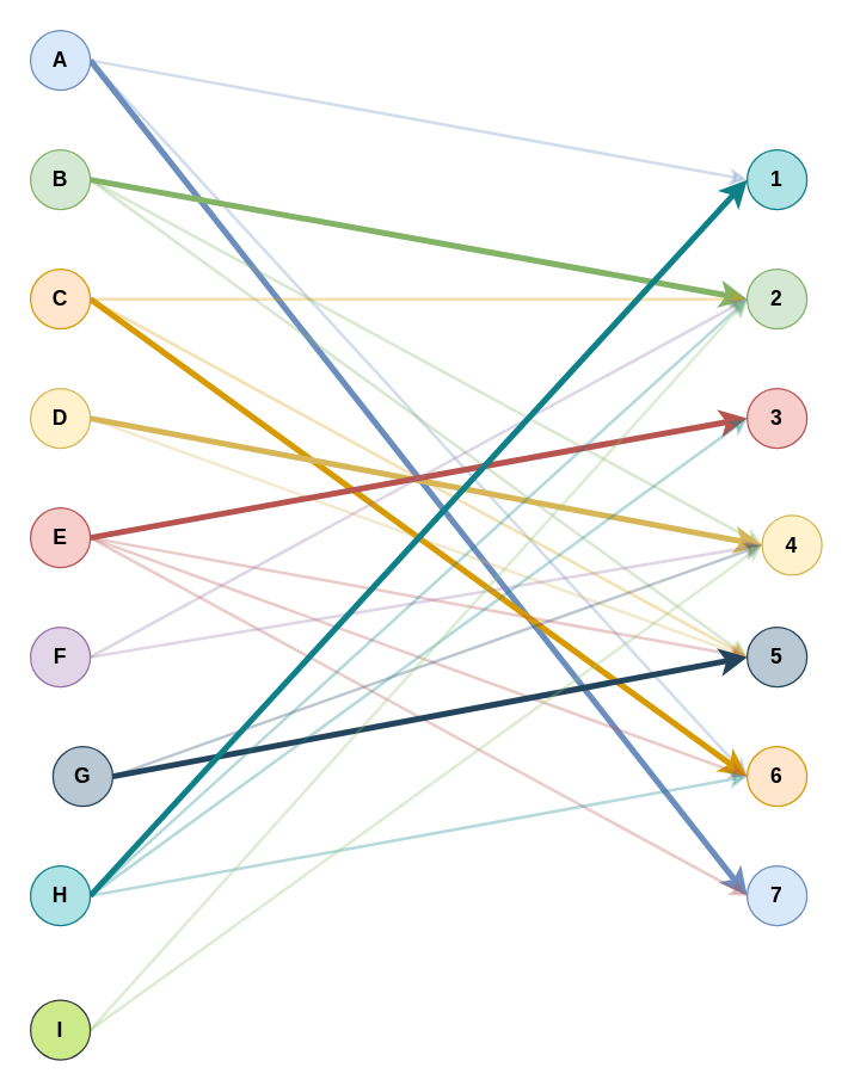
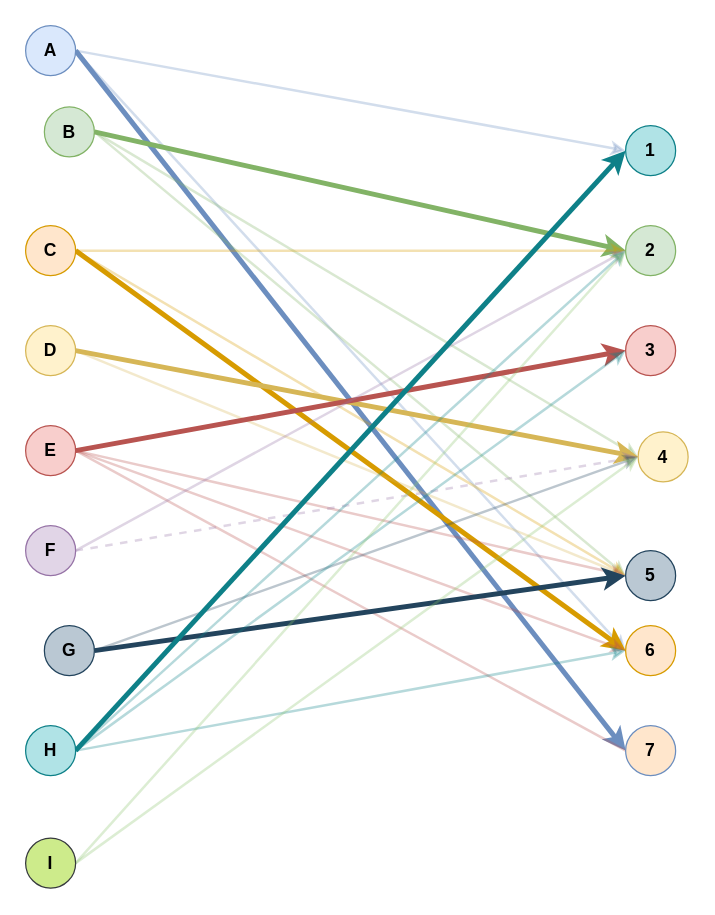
  <mxCell id="0" />
  <mxCell id="1" parent="0" />
  <mxCell id="2" style="rounded=0;orthogonalLoop=1;jettySize=auto;html=1;exitX=1;exitY=0.5;exitDx=0;exitDy=0;entryX=0;entryY=0.5;entryDx=0;entryDy=0;opacity=30;fillColor=#dae8fc;strokeColor=#6c8ebf;strokeWidth=2;" edge="1" parent="1" source="5" target="36"><mxGeometry relative="1" as="geometry" /></mxCell>
  <mxCell id="3" style="edgeStyle=none;rounded=0;orthogonalLoop=1;jettySize=auto;html=1;exitX=1;exitY=0.5;exitDx=0;exitDy=0;entryX=0;entryY=0.5;entryDx=0;entryDy=0;opacity=30;fillColor=#dae8fc;strokeColor=#6c8ebf;strokeWidth=2;" edge="1" parent="1" source="5" target="41"><mxGeometry relative="1" as="geometry" /></mxCell>
  <mxCell id="4" style="edgeStyle=none;rounded=0;orthogonalLoop=1;jettySize=auto;html=1;exitX=1;exitY=0.5;exitDx=0;exitDy=0;entryX=0;entryY=0.5;entryDx=0;entryDy=0;fillColor=#dae8fc;strokeColor=#6c8ebf;strokeWidth=4;" edge="1" parent="1" source="5" target="42"><mxGeometry relative="1" as="geometry" /></mxCell>
  <mxCell id="5" value="&lt;b&gt;&lt;font style=&quot;font-size: 14px&quot;&gt;A&lt;/font&gt;&lt;/b&gt;" style="ellipse;whiteSpace=wrap;html=1;aspect=fixed;fillColor=#dae8fc;strokeColor=#6c8ebf;" vertex="1" parent="1"><mxGeometry x="20" y="20" width="40" height="40" as="geometry" /></mxCell>
  <mxCell id="6" style="edgeStyle=none;rounded=0;orthogonalLoop=1;jettySize=auto;html=1;exitX=1;exitY=0.5;exitDx=0;exitDy=0;entryX=0;entryY=0.5;entryDx=0;entryDy=0;fillColor=#d5e8d4;strokeColor=#82b366;strokeWidth=4;" edge="1" parent="1" source="9" target="37"><mxGeometry relative="1" as="geometry" /></mxCell>
  <mxCell id="7" style="edgeStyle=none;rounded=0;orthogonalLoop=1;jettySize=auto;html=1;exitX=1;exitY=0.5;exitDx=0;exitDy=0;entryX=0;entryY=0.5;entryDx=0;entryDy=0;opacity=30;fillColor=#d5e8d4;strokeColor=#82b366;strokeWidth=2;" edge="1" parent="1" source="9" target="39"><mxGeometry relative="1" as="geometry" /></mxCell>
  <mxCell id="8" style="edgeStyle=none;rounded=0;orthogonalLoop=1;jettySize=auto;html=1;exitX=1;exitY=0.5;exitDx=0;exitDy=0;entryX=0;entryY=0.5;entryDx=0;entryDy=0;opacity=30;fillColor=#d5e8d4;strokeColor=#82b366;strokeWidth=2;" edge="1" parent="1" source="9" target="40"><mxGeometry relative="1" as="geometry" /></mxCell>
- <mxCell id="9" value="&lt;b style=&quot;white-space: normal&quot;&gt;&lt;font style=&quot;font-size: 14px&quot;&gt;B&lt;/font&gt;&lt;/b&gt;" style="ellipse;whiteSpace=wrap;html=1;aspect=fixed;fillColor=#d5e8d4;strokeColor=#82b366;" vertex="1" parent="1"><mxGeometry x="20" y="100" width="40" height="40" as="geometry" /></mxCell>
+ <mxCell id="9" value="&lt;b style=&quot;white-space: normal&quot;&gt;&lt;font style=&quot;font-size: 14px&quot;&gt;B&lt;/font&gt;&lt;/b&gt;" style="ellipse;whiteSpace=wrap;html=1;aspect=fixed;fillColor=#d5e8d4;strokeColor=#82b366;" vertex="1" parent="1"><mxGeometry x="35" y="85" width="40" height="40" as="geometry" /></mxCell>
  <mxCell id="10" style="edgeStyle=none;rounded=0;orthogonalLoop=1;jettySize=auto;html=1;exitX=1;exitY=0.5;exitDx=0;exitDy=0;opacity=30;entryX=0;entryY=0.5;entryDx=0;entryDy=0;fillColor=#ffe6cc;strokeColor=#d79b00;strokeWidth=2;" edge="1" parent="1" source="13" target="37"><mxGeometry relative="1" as="geometry"><mxPoint x="220" y="200" as="targetPoint" /></mxGeometry></mxCell>
  <mxCell id="11" style="edgeStyle=none;rounded=0;orthogonalLoop=1;jettySize=auto;html=1;exitX=1;exitY=0.5;exitDx=0;exitDy=0;entryX=0;entryY=0.5;entryDx=0;entryDy=0;opacity=30;fillColor=#ffe6cc;strokeColor=#d79b00;strokeWidth=2;" edge="1" parent="1" source="13" target="40"><mxGeometry relative="1" as="geometry" /></mxCell>
  <mxCell id="12" style="edgeStyle=none;rounded=0;orthogonalLoop=1;jettySize=auto;html=1;exitX=1;exitY=0.5;exitDx=0;exitDy=0;entryX=0;entryY=0.5;entryDx=0;entryDy=0;fillColor=#ffe6cc;strokeColor=#d79b00;strokeWidth=4;" edge="1" parent="1" source="13" target="41"><mxGeometry relative="1" as="geometry" /></mxCell>
  <mxCell id="13" value="&lt;b style=&quot;white-space: normal&quot;&gt;&lt;font style=&quot;font-size: 14px&quot;&gt;C&lt;/font&gt;&lt;/b&gt;" style="ellipse;whiteSpace=wrap;html=1;aspect=fixed;fillColor=#ffe6cc;strokeColor=#d79b00;" vertex="1" parent="1"><mxGeometry x="20" y="180" width="40" height="40" as="geometry" /></mxCell>
  <mxCell id="14" style="edgeStyle=none;rounded=0;orthogonalLoop=1;jettySize=auto;html=1;exitX=1;exitY=0.5;exitDx=0;exitDy=0;entryX=0;entryY=0.5;entryDx=0;entryDy=0;fillColor=#fff2cc;strokeColor=#d6b656;strokeWidth=4;" edge="1" parent="1" source="16" target="39"><mxGeometry relative="1" as="geometry"><mxPoint x="220" y="360" as="targetPoint" /></mxGeometry></mxCell>
  <mxCell id="15" style="edgeStyle=none;rounded=0;orthogonalLoop=1;jettySize=auto;html=1;exitX=1;exitY=0.5;exitDx=0;exitDy=0;entryX=0;entryY=0.5;entryDx=0;entryDy=0;opacity=30;fillColor=#fff2cc;strokeColor=#d6b656;strokeWidth=2;" edge="1" parent="1" source="16" target="40"><mxGeometry relative="1" as="geometry" /></mxCell>
  <mxCell id="16" value="&lt;b style=&quot;white-space: normal&quot;&gt;&lt;font style=&quot;font-size: 14px&quot;&gt;D&lt;/font&gt;&lt;/b&gt;" style="ellipse;whiteSpace=wrap;html=1;aspect=fixed;fillColor=#fff2cc;strokeColor=#d6b656;" vertex="1" parent="1"><mxGeometry x="20" y="260" width="40" height="40" as="geometry" /></mxCell>
  <mxCell id="17" style="edgeStyle=none;rounded=0;orthogonalLoop=1;jettySize=auto;html=1;exitX=1;exitY=0.5;exitDx=0;exitDy=0;entryX=0;entryY=0.5;entryDx=0;entryDy=0;fillColor=#f8cecc;strokeColor=#b85450;strokeWidth=4;" edge="1" parent="1" source="21" target="38"><mxGeometry relative="1" as="geometry" /></mxCell>
  <mxCell id="18" style="edgeStyle=none;rounded=0;orthogonalLoop=1;jettySize=auto;html=1;exitX=1;exitY=0.5;exitDx=0;exitDy=0;entryX=0;entryY=0.5;entryDx=0;entryDy=0;opacity=30;fillColor=#f8cecc;strokeColor=#b85450;strokeWidth=2;" edge="1" parent="1" source="21" target="40"><mxGeometry relative="1" as="geometry" /></mxCell>
  <mxCell id="19" style="edgeStyle=none;rounded=0;orthogonalLoop=1;jettySize=auto;html=1;exitX=1;exitY=0.5;exitDx=0;exitDy=0;entryX=0;entryY=0.5;entryDx=0;entryDy=0;opacity=30;fillColor=#f8cecc;strokeColor=#b85450;strokeWidth=2;" edge="1" parent="1" source="21" target="41"><mxGeometry relative="1" as="geometry" /></mxCell>
- <mxCell id="20" style="edgeStyle=none;rounded=0;orthogonalLoop=1;jettySize=auto;html=1;exitX=1;exitY=0.5;exitDx=0;exitDy=0;entryX=0;entryY=0.5;entryDx=0;entryDy=0;opacity=30;fillColor=#f8cecc;strokeColor=#b85450;strokeWidth=2;" edge="1" parent="1" source="21" target="42"><mxGeometry relative="1" as="geometry" /></mxCell>
+ <mxCell id="20" style="edgeStyle=none;rounded=0;orthogonalLoop=1;jettySize=auto;html=1;exitX=1;exitY=0.5;exitDx=0;exitDy=0;entryX=0;entryY=0.5;entryDx=0;entryDy=0;opacity=30;fillColor=#f8cecc;strokeColor=#b85450;strokeWidth=2;endArrow=none;" edge="1" parent="1" source="21" target="42"><mxGeometry relative="1" as="geometry" /></mxCell>
  <mxCell id="21" value="&lt;b style=&quot;white-space: normal&quot;&gt;&lt;font style=&quot;font-size: 14px&quot;&gt;E&lt;/font&gt;&lt;/b&gt;" style="ellipse;whiteSpace=wrap;html=1;aspect=fixed;fillColor=#f8cecc;strokeColor=#b85450;" vertex="1" parent="1"><mxGeometry x="20" y="340" width="40" height="40" as="geometry" /></mxCell>
  <mxCell id="22" style="edgeStyle=none;rounded=0;orthogonalLoop=1;jettySize=auto;html=1;exitX=1;exitY=0.5;exitDx=0;exitDy=0;entryX=0;entryY=0.5;entryDx=0;entryDy=0;opacity=30;fillColor=#e1d5e7;strokeColor=#9673a6;strokeWidth=2;" edge="1" parent="1" source="24" target="37"><mxGeometry relative="1" as="geometry" /></mxCell>
- <mxCell id="23" style="edgeStyle=none;rounded=0;orthogonalLoop=1;jettySize=auto;html=1;exitX=1;exitY=0.5;exitDx=0;exitDy=0;entryX=0;entryY=0.5;entryDx=0;entryDy=0;opacity=30;fillColor=#e1d5e7;strokeColor=#9673a6;strokeWidth=2;" edge="1" parent="1" source="24" target="39"><mxGeometry relative="1" as="geometry" /></mxCell>
+ <mxCell id="23" style="edgeStyle=none;rounded=0;orthogonalLoop=1;jettySize=auto;html=1;exitX=1;exitY=0.5;exitDx=0;exitDy=0;entryX=0;entryY=0.5;entryDx=0;entryDy=0;opacity=30;fillColor=#e1d5e7;strokeColor=#9673a6;strokeWidth=2;dashed=1;" edge="1" parent="1" source="24" target="39"><mxGeometry relative="1" as="geometry" /></mxCell>
  <mxCell id="24" value="&lt;span style=&quot;font-size: 14px&quot;&gt;&lt;b&gt;F&lt;/b&gt;&lt;/span&gt;" style="ellipse;whiteSpace=wrap;html=1;aspect=fixed;fillColor=#e1d5e7;strokeColor=#9673a6;" vertex="1" parent="1"><mxGeometry x="20" y="420" width="40" height="40" as="geometry" /></mxCell>
  <mxCell id="25" style="edgeStyle=none;rounded=0;orthogonalLoop=1;jettySize=auto;html=1;exitX=1;exitY=0.5;exitDx=0;exitDy=0;entryX=0;entryY=0.5;entryDx=0;entryDy=0;opacity=30;fillColor=#bac8d3;strokeColor=#23445d;strokeWidth=2;" edge="1" parent="1" source="27" target="39"><mxGeometry relative="1" as="geometry" /></mxCell>
  <mxCell id="26" style="edgeStyle=none;rounded=0;orthogonalLoop=1;jettySize=auto;html=1;exitX=1;exitY=0.5;exitDx=0;exitDy=0;entryX=0;entryY=0.5;entryDx=0;entryDy=0;fillColor=#bac8d3;strokeColor=#23445d;strokeWidth=4;" edge="1" parent="1" source="27" target="40"><mxGeometry relative="1" as="geometry" /></mxCell>
  <mxCell id="27" value="&lt;span style=&quot;font-size: 14px&quot;&gt;&lt;b&gt;G&lt;/b&gt;&lt;/span&gt;" style="ellipse;whiteSpace=wrap;html=1;aspect=fixed;fillColor=#bac8d3;strokeColor=#23445d;" vertex="1" parent="1"><mxGeometry x="35" y="500" width="40" height="40" as="geometry" /></mxCell>
  <mxCell id="28" style="edgeStyle=none;rounded=0;orthogonalLoop=1;jettySize=auto;html=1;exitX=1;exitY=0.5;exitDx=0;exitDy=0;entryX=0;entryY=0.5;entryDx=0;entryDy=0;fillColor=#cce5ff;strokeColor=#0E8088;strokeWidth=4;" edge="1" parent="1" source="32" target="36"><mxGeometry relative="1" as="geometry" /></mxCell>
  <mxCell id="29" style="edgeStyle=none;rounded=0;orthogonalLoop=1;jettySize=auto;html=1;exitX=1;exitY=0.5;exitDx=0;exitDy=0;entryX=0;entryY=0.5;entryDx=0;entryDy=0;opacity=30;fillColor=#cce5ff;strokeColor=#0E8088;strokeWidth=2;" edge="1" parent="1" source="32" target="37"><mxGeometry relative="1" as="geometry" /></mxCell>
  <mxCell id="30" style="edgeStyle=none;rounded=0;orthogonalLoop=1;jettySize=auto;html=1;exitX=1;exitY=0.5;exitDx=0;exitDy=0;entryX=0;entryY=0.5;entryDx=0;entryDy=0;opacity=30;fillColor=#cce5ff;strokeColor=#0E8088;strokeWidth=2;" edge="1" parent="1" source="32" target="38"><mxGeometry relative="1" as="geometry" /></mxCell>
  <mxCell id="31" style="edgeStyle=none;rounded=0;orthogonalLoop=1;jettySize=auto;html=1;exitX=1;exitY=0.5;exitDx=0;exitDy=0;entryX=0;entryY=0.5;entryDx=0;entryDy=0;opacity=30;fillColor=#cce5ff;strokeColor=#0E8088;strokeWidth=2;" edge="1" parent="1" source="32" target="41"><mxGeometry relative="1" as="geometry" /></mxCell>
  <mxCell id="32" value="&lt;span style=&quot;font-size: 14px&quot;&gt;&lt;b&gt;H&lt;/b&gt;&lt;/span&gt;&lt;span style=&quot;color: rgba(0 , 0 , 0 , 0) ; font-family: monospace ; font-size: 0px ; white-space: nowrap&quot;&gt;%3CmxGraphModel%3E%3Croot%3E%3CmxCell%20id%3D%220%22%2F%3E%3CmxCell%20id%3D%221%22%20parent%3D%220%22%2F%3E%3CmxCell%20id%3D%222%22%20value%3D%22%26lt%3Bspan%20style%3D%26quot%3Bfont-size%3A%2014px%26quot%3B%26gt%3B%26lt%3Bb%26gt%3BF%26lt%3B%2Fb%26gt%3B%26lt%3B%2Fspan%26gt%3B%22%20style%3D%22ellipse%3BwhiteSpace%3Dwrap%3Bhtml%3D1%3Baspect%3Dfixed%3BfillColor%3D%23e1d5e7%3BstrokeColor%3D%239673a6%3B%22%20vertex%3D%221%22%20parent%3D%221%22%3E%3CmxGeometry%20x%3D%22160%22%20y%3D%22640%22%20width%3D%2240%22%20height%3D%2240%22%20as%3D%22geometry%22%2F%3E%3C%2FmxCell%3E%3C%2Froot%3E%3C%2FmxGraphModel%3E&lt;/span&gt;" style="ellipse;whiteSpace=wrap;html=1;aspect=fixed;fillColor=#b0e3e6;strokeColor=#0e8088;" vertex="1" parent="1"><mxGeometry x="20" y="580" width="40" height="40" as="geometry" /></mxCell>
  <mxCell id="33" style="edgeStyle=none;rounded=0;orthogonalLoop=1;jettySize=auto;html=1;exitX=1;exitY=0.5;exitDx=0;exitDy=0;entryX=0;entryY=0.5;entryDx=0;entryDy=0;opacity=30;fillColor=#d5e8d4;strokeColor=#8DC26E;strokeWidth=2;" edge="1" parent="1" source="35" target="37"><mxGeometry relative="1" as="geometry" /></mxCell>
  <mxCell id="34" style="edgeStyle=none;rounded=0;orthogonalLoop=1;jettySize=auto;html=1;exitX=1;exitY=0.5;exitDx=0;exitDy=0;entryX=0;entryY=0.5;entryDx=0;entryDy=0;opacity=30;fillColor=#d5e8d4;strokeColor=#8DC26E;strokeWidth=2;" edge="1" parent="1" source="35" target="39"><mxGeometry relative="1" as="geometry" /></mxCell>
  <mxCell id="35" value="&lt;span style=&quot;font-size: 14px&quot;&gt;&lt;b&gt;I&lt;/b&gt;&lt;/span&gt;" style="ellipse;whiteSpace=wrap;html=1;aspect=fixed;fillColor=#cdeb8b;strokeColor=#36393d;" vertex="1" parent="1"><mxGeometry x="20" y="670" width="40" height="40" as="geometry" /></mxCell>
  <mxCell id="36" value="&lt;b&gt;&lt;font style=&quot;font-size: 14px&quot;&gt;1&lt;/font&gt;&lt;/b&gt;" style="ellipse;whiteSpace=wrap;html=1;aspect=fixed;fillColor=#b0e3e6;strokeColor=#0e8088;" vertex="1" parent="1"><mxGeometry x="500" y="100" width="40" height="40" as="geometry" /></mxCell>
  <mxCell id="37" value="&lt;b style=&quot;white-space: normal&quot;&gt;&lt;font style=&quot;font-size: 14px&quot;&gt;2&lt;/font&gt;&lt;/b&gt;" style="ellipse;whiteSpace=wrap;html=1;aspect=fixed;fillColor=#d5e8d4;strokeColor=#82b366;" vertex="1" parent="1"><mxGeometry x="500" y="180" width="40" height="40" as="geometry" /></mxCell>
  <mxCell id="38" value="&lt;b style=&quot;white-space: normal&quot;&gt;&lt;font style=&quot;font-size: 14px&quot;&gt;3&lt;/font&gt;&lt;/b&gt;" style="ellipse;whiteSpace=wrap;html=1;aspect=fixed;fillColor=#f8cecc;strokeColor=#b85450;" vertex="1" parent="1"><mxGeometry x="500" y="260" width="40" height="40" as="geometry" /></mxCell>
  <mxCell id="39" value="&lt;b style=&quot;white-space: normal&quot;&gt;&lt;font style=&quot;font-size: 14px&quot;&gt;4&lt;/font&gt;&lt;/b&gt;" style="ellipse;whiteSpace=wrap;html=1;aspect=fixed;fillColor=#fff2cc;strokeColor=#d6b656;" vertex="1" parent="1"><mxGeometry x="510" y="345" width="40" height="40" as="geometry" /></mxCell>
- <mxCell id="40" value="&lt;b style=&quot;white-space: normal&quot;&gt;&lt;font style=&quot;font-size: 14px&quot;&gt;5&lt;/font&gt;&lt;/b&gt;" style="ellipse;whiteSpace=wrap;html=1;aspect=fixed;fillColor=#bac8d3;strokeColor=#23445d;" vertex="1" parent="1"><mxGeometry x="500" y="420" width="40" height="40" as="geometry" /></mxCell>
+ <mxCell id="40" value="&lt;b style=&quot;white-space: normal&quot;&gt;&lt;font style=&quot;font-size: 14px&quot;&gt;5&lt;/font&gt;&lt;/b&gt;" style="ellipse;whiteSpace=wrap;html=1;aspect=fixed;fillColor=#bac8d3;strokeColor=#23445d;" vertex="1" parent="1"><mxGeometry x="500" y="440" width="40" height="40" as="geometry" /></mxCell>
  <mxCell id="41" value="&lt;span style=&quot;font-size: 14px&quot;&gt;&lt;b&gt;6&lt;/b&gt;&lt;/span&gt;" style="ellipse;whiteSpace=wrap;html=1;aspect=fixed;fillColor=#ffe6cc;strokeColor=#d79b00;" vertex="1" parent="1"><mxGeometry x="500" y="500" width="40" height="40" as="geometry" /></mxCell>
- <mxCell id="42" value="&lt;span style=&quot;font-size: 14px&quot;&gt;&lt;b&gt;7&lt;/b&gt;&lt;/span&gt;" style="ellipse;whiteSpace=wrap;html=1;aspect=fixed;fillColor=#dae8fc;strokeColor=#6c8ebf;" vertex="1" parent="1"><mxGeometry x="500" y="580" width="40" height="40" as="geometry" /></mxCell>
+ <mxCell id="42" value="&lt;span style=&quot;font-size: 14px&quot;&gt;&lt;b&gt;7&lt;/b&gt;&lt;/span&gt;" style="ellipse;whiteSpace=wrap;html=1;aspect=fixed;fillColor=#ffe6cc;strokeColor=#6c8ebf;" vertex="1" parent="1"><mxGeometry x="500" y="580" width="40" height="40" as="geometry" /></mxCell>
